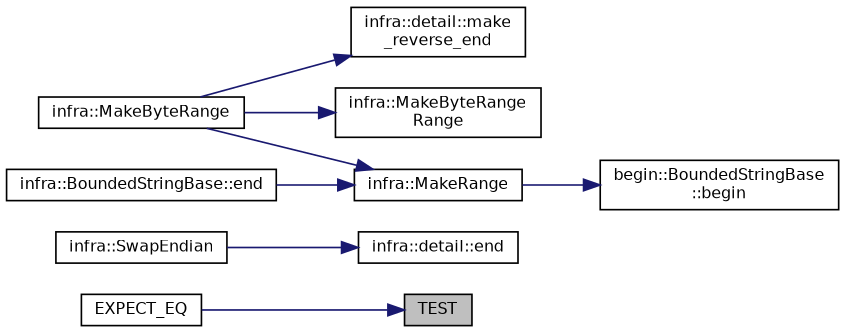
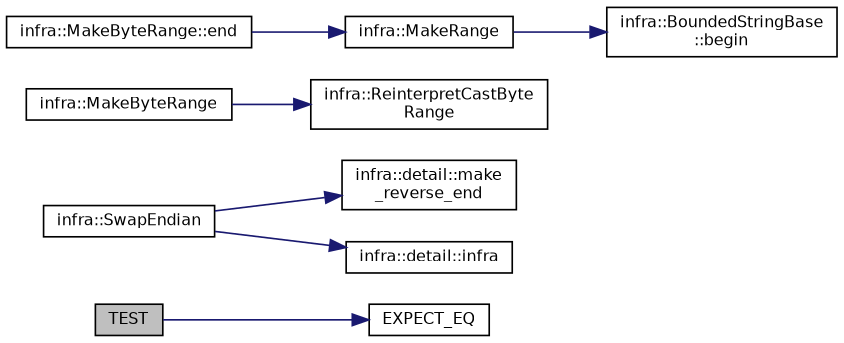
  digraph {
    rankdir=LR
    node [color=black fillcolor=white fontname=Helvetica fontsize=10 shape=record style=filled]
    edge [color=midnightblue fontname=Helvetica fontsize=10 labelfontname=Helvetica labelfontsize=10 style=solid]
    n1 [fillcolor=grey75 fontcolor=black height=0.2 label=TEST width=0.4]
    n2 [height=0.2 label=EXPECT_EQ width=0.4]
    n3 [height=0.2 label="infra::SwapEndian" width=0.4]
    n4 [height=0.2 label="infra::detail::make\l_reverse_end" width=0.4]
-   n5 [height=0.2 label="infra::detail::end" width=0.4]
+   n5 [height=0.2 label="infra::detail::infra" width=0.4]
    n6 [height=0.2 label="infra::MakeByteRange" width=0.4]
-   n7 [height=0.2 label="infra::MakeByteRange\lRange" width=0.4]
+   n7 [height=0.2 label="infra::ReinterpretCastByte\lRange" width=0.4]
    n8 [height=0.2 label="infra::MakeRange" width=0.4]
-   n9 [height=0.2 label="begin::BoundedStringBase\l::begin" width=0.4]
-   n10 [height=0.2 label="infra::BoundedStringBase::end" width=0.4]
-   n2 -> n1
-   n6 -> n4
+   n9 [height=0.2 label="infra::BoundedStringBase\l::begin" width=0.4]
+   n10 [height=0.2 label="infra::MakeByteRange::end" width=0.4]
+   n1 -> n2
+   n3 -> n4
    n3 -> n5
    n6 -> n7
-   n6 -> n8
    n8 -> n9
    n10 -> n8
  }
